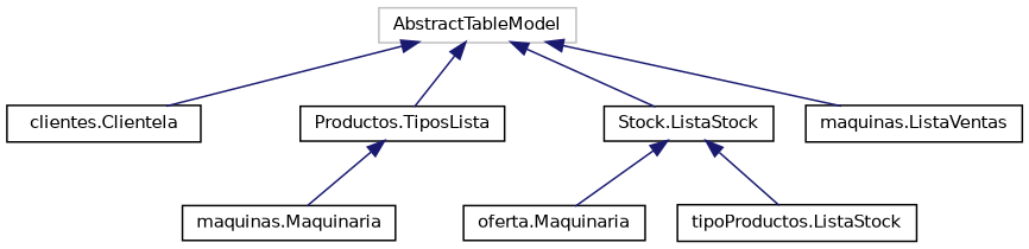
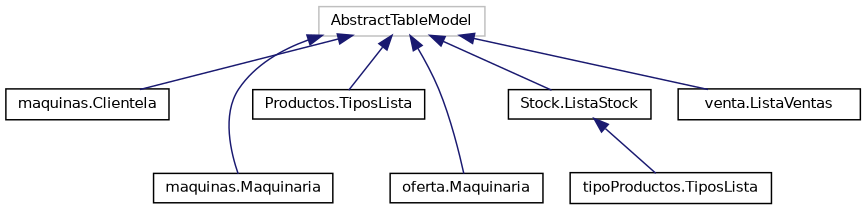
  digraph {
    rankdir=TB
    node [color=black fillcolor=white fontname=Helvetica fontsize=10 shape=record style=filled]
    edge [color=midnightblue dir=back fontname=Helvetica fontsize=10 labelfontname=Helvetica labelfontsize=10 style=solid]
    n1 [color=grey75 height=0.2 label=AbstractTableModel width=0.4]
-   n2 [height=0.2 label="clientes.Clientela" width=0.4]
+   n2 [height=0.2 label="maquinas.Clientela" width=0.4]
    n3 [height=0.2 label="maquinas.Maquinaria" width=0.4]
    n4 [height=0.2 label="oferta.Maquinaria" width=0.4]
    n5 [height=0.2 label="Productos.TiposLista" width=0.4]
    n6 [height=0.2 label="Stock.ListaStock" width=0.4]
-   n7 [height=0.2 label="maquinas.ListaVentas" width=0.4]
-   n8 [height=0.2 label="tipoProductos.ListaStock" width=0.4]
+   n7 [height=0.2 label="venta.ListaVentas" width=0.4]
+   n8 [height=0.2 label="tipoProductos.TiposLista" width=0.4]
    n1 -> n2
-   n5 -> n3
-   n6 -> n4
+   n1 -> n3
+   n1 -> n4
    n1 -> n5
    n1 -> n6
    n1 -> n7
    n6 -> n8
  }
